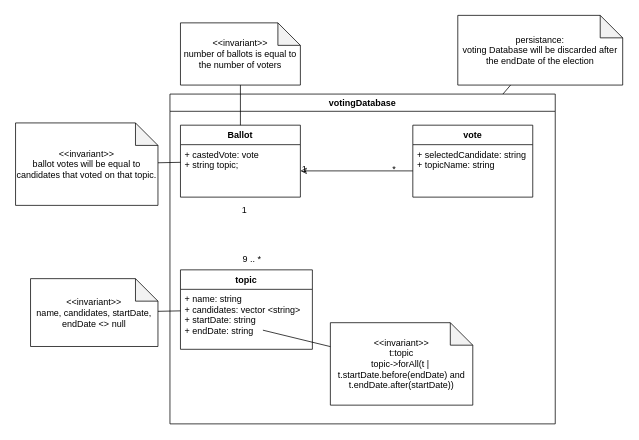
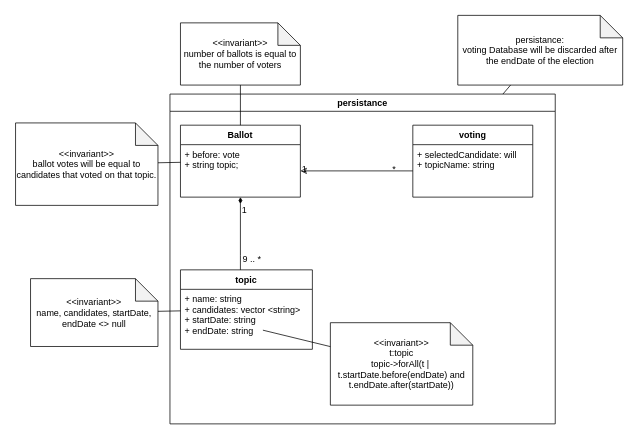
  <mxCell id="0" />
  <mxCell id="1" parent="0" />
- <mxCell id="2" value="votingDatabase" style="swimlane;" vertex="1" parent="1"><mxGeometry x="226" y="125" width="514" height="440" as="geometry" /></mxCell>
+ <mxCell id="2" value="persistance" style="swimlane;" vertex="1" parent="1"><mxGeometry x="226" y="125" width="514" height="440" as="geometry" /></mxCell>
  <mxCell id="3" value="topic" style="swimlane;fontStyle=1;align=center;verticalAlign=top;childLayout=stackLayout;horizontal=1;startSize=26;horizontalStack=0;resizeParent=1;resizeParentMax=0;resizeLast=0;collapsible=1;marginBottom=0;" parent="2" vertex="1"><mxGeometry x="14" y="234.5" width="176" height="106" as="geometry" /></mxCell>
  <mxCell id="4" value="+ name: string &#10;+ candidates: vector &lt;string&gt; &#10;+ startDate: string&#10;+ endDate: string" style="text;strokeColor=none;fillColor=none;align=left;verticalAlign=top;spacingLeft=4;spacingRight=4;overflow=hidden;rotatable=0;points=[[0,0.5],[1,0.5]];portConstraint=eastwest;" parent="3" vertex="1"><mxGeometry y="26" width="176" height="80" as="geometry" /></mxCell>
  <mxCell id="5" value="Ballot" style="swimlane;fontStyle=1;align=center;verticalAlign=top;childLayout=stackLayout;horizontal=1;startSize=26;horizontalStack=0;resizeParent=1;resizeParentMax=0;resizeLast=0;collapsible=1;marginBottom=0;" parent="2" vertex="1"><mxGeometry x="14" y="41.5" width="160" height="96" as="geometry" /></mxCell>
- <mxCell id="6" value="+ castedVote: vote&#10;+ string topic;" style="text;strokeColor=none;fillColor=none;align=left;verticalAlign=top;spacingLeft=4;spacingRight=4;overflow=hidden;rotatable=0;points=[[0,0.5],[1,0.5]];portConstraint=eastwest;" parent="5" vertex="1"><mxGeometry y="26" width="160" height="70" as="geometry" /></mxCell>
- <mxCell id="8" value="vote" style="swimlane;fontStyle=1;align=center;verticalAlign=top;childLayout=stackLayout;horizontal=1;startSize=26;horizontalStack=0;resizeParent=1;resizeParentMax=0;resizeLast=0;collapsible=1;marginBottom=0;" parent="2" vertex="1"><mxGeometry x="324" y="41.5" width="160" height="96" as="geometry" /></mxCell>
- <mxCell id="9" value="+ selectedCandidate: string&#10;+ topicName: string " style="text;strokeColor=none;fillColor=none;align=left;verticalAlign=top;spacingLeft=4;spacingRight=4;overflow=hidden;rotatable=0;points=[[0,0.5],[1,0.5]];portConstraint=eastwest;" parent="8" vertex="1"><mxGeometry y="26" width="160" height="70" as="geometry" /></mxCell>
+ <mxCell id="6" value="+ before: vote&#10;+ string topic;" style="text;strokeColor=none;fillColor=none;align=left;verticalAlign=top;spacingLeft=4;spacingRight=4;overflow=hidden;rotatable=0;points=[[0,0.5],[1,0.5]];portConstraint=eastwest;" parent="5" vertex="1"><mxGeometry y="26" width="160" height="70" as="geometry" /></mxCell>
+ <mxCell id="7" style="edgeStyle=orthogonalEdgeStyle;rounded=0;orthogonalLoop=1;jettySize=auto;html=1;endArrow=diamondThin;endFill=1;" parent="2" source="3" target="5" edge="1"><mxGeometry relative="1" as="geometry"><Array as="points"><mxPoint x="94" y="215" /><mxPoint x="94" y="215" /></Array></mxGeometry></mxCell>
+ <mxCell id="8" value="voting" style="swimlane;fontStyle=1;align=center;verticalAlign=top;childLayout=stackLayout;horizontal=1;startSize=26;horizontalStack=0;resizeParent=1;resizeParentMax=0;resizeLast=0;collapsible=1;marginBottom=0;" parent="2" vertex="1"><mxGeometry x="324" y="41.5" width="160" height="96" as="geometry" /></mxCell>
+ <mxCell id="9" value="+ selectedCandidate: will&#10;+ topicName: string " style="text;strokeColor=none;fillColor=none;align=left;verticalAlign=top;spacingLeft=4;spacingRight=4;overflow=hidden;rotatable=0;points=[[0,0.5],[1,0.5]];portConstraint=eastwest;" parent="8" vertex="1"><mxGeometry y="26" width="160" height="70" as="geometry" /></mxCell>
  <mxCell id="10" style="edgeStyle=orthogonalEdgeStyle;rounded=0;orthogonalLoop=1;jettySize=auto;html=1;exitX=0;exitY=0.5;exitDx=0;exitDy=0;entryX=1;entryY=0.5;entryDx=0;entryDy=0;endArrow=classic;endFill=0;" parent="2" source="9" target="6" edge="1"><mxGeometry relative="1" as="geometry" /></mxCell>
  <mxCell id="11" value="1" style="text;html=1;align=center;verticalAlign=middle;resizable=0;points=[];autosize=1;strokeColor=none;fillColor=none;" parent="2" vertex="1"><mxGeometry x="164" y="85" width="30" height="30" as="geometry" /></mxCell>
  <mxCell id="12" value="*" style="text;html=1;align=center;verticalAlign=middle;resizable=0;points=[];autosize=1;strokeColor=none;fillColor=none;" parent="2" vertex="1"><mxGeometry x="284" y="85" width="30" height="30" as="geometry" /></mxCell>
  <mxCell id="13" value="9 .. *" style="text;html=1;align=center;verticalAlign=middle;resizable=0;points=[];autosize=1;strokeColor=none;fillColor=none;" parent="2" vertex="1"><mxGeometry x="84" y="205" width="50" height="30" as="geometry" /></mxCell>
  <mxCell id="14" value="1" style="text;html=1;align=center;verticalAlign=middle;resizable=0;points=[];autosize=1;strokeColor=none;fillColor=none;" parent="2" vertex="1"><mxGeometry x="84" y="140" width="30" height="30" as="geometry" /></mxCell>
  <mxCell id="15" value="&lt;div&gt;&amp;lt;&amp;lt;invariant&amp;gt;&amp;gt;&lt;/div&gt;&lt;div&gt;t:topic&lt;/div&gt;&lt;div&gt;topic-&amp;gt;forAll(t |&amp;nbsp;&lt;/div&gt;&lt;div&gt;t.startDate.before(endDate) and t.endDate.after(startDate))&lt;/div&gt;" style="shape=note;whiteSpace=wrap;html=1;backgroundOutline=1;darkOpacity=0.05;" parent="2" vertex="1"><mxGeometry x="214" y="305" width="190" height="110" as="geometry" /></mxCell>
  <mxCell id="16" style="rounded=0;orthogonalLoop=1;jettySize=auto;html=1;endArrow=none;endFill=0;" parent="2" source="15" edge="1"><mxGeometry relative="1" as="geometry"><mxPoint x="124" y="315" as="targetPoint" /></mxGeometry></mxCell>
  <mxCell id="17" style="rounded=0;orthogonalLoop=1;jettySize=auto;html=1;endArrow=none;endFill=0;" parent="1" source="18" target="5" edge="1"><mxGeometry relative="1" as="geometry" /></mxCell>
  <mxCell id="18" value="&lt;div&gt;&amp;lt;&amp;lt;invariant&amp;gt;&amp;gt;&lt;/div&gt;&lt;div&gt;ballot votes will be equal to candidates that voted on that topic.&lt;br&gt;&lt;/div&gt;" style="shape=note;whiteSpace=wrap;html=1;backgroundOutline=1;darkOpacity=0.05;" parent="1" vertex="1"><mxGeometry x="20" y="163.5" width="190" height="110" as="geometry" /></mxCell>
  <mxCell id="19" style="rounded=0;orthogonalLoop=1;jettySize=auto;html=1;endArrow=none;endFill=0;" parent="1" source="22" target="5" edge="1"><mxGeometry relative="1" as="geometry" /></mxCell>
  <mxCell id="20" style="rounded=0;orthogonalLoop=1;jettySize=auto;html=1;endArrow=none;endFill=0;" parent="1" source="21" target="3" edge="1"><mxGeometry relative="1" as="geometry" /></mxCell>
  <mxCell id="21" value="&lt;div&gt;&amp;lt;&amp;lt;invariant&amp;gt;&amp;gt;&lt;/div&gt;&lt;div&gt;name, candidates, startDate, endDate &amp;lt;&amp;gt; null&lt;/div&gt;" style="shape=note;whiteSpace=wrap;html=1;backgroundOutline=1;darkOpacity=0.05;" parent="1" vertex="1"><mxGeometry x="40" y="371.25" width="170" height="90.5" as="geometry" /></mxCell>
  <mxCell id="22" value="&lt;div&gt;&amp;lt;&amp;lt;invariant&amp;gt;&amp;gt;&lt;/div&gt;&lt;div&gt;number of ballots is equal to the number of voters&lt;/div&gt;" style="shape=note;whiteSpace=wrap;html=1;backgroundOutline=1;darkOpacity=0.05;" parent="1" vertex="1"><mxGeometry x="240" y="30" width="160" height="83" as="geometry" /></mxCell>
  <mxCell id="23" style="rounded=0;orthogonalLoop=1;jettySize=auto;html=1;endArrow=none;endFill=0;" edge="1" parent="1" source="24" target="2"><mxGeometry relative="1" as="geometry" /></mxCell>
  <mxCell id="24" value="&lt;div&gt;persistance:&lt;/div&gt;&lt;div&gt;voting Database will be discarded after the endDate of the election&lt;/div&gt;" style="shape=note;whiteSpace=wrap;html=1;backgroundOutline=1;darkOpacity=0.05;" vertex="1" parent="1"><mxGeometry x="610" y="20" width="220" height="93" as="geometry" /></mxCell>
